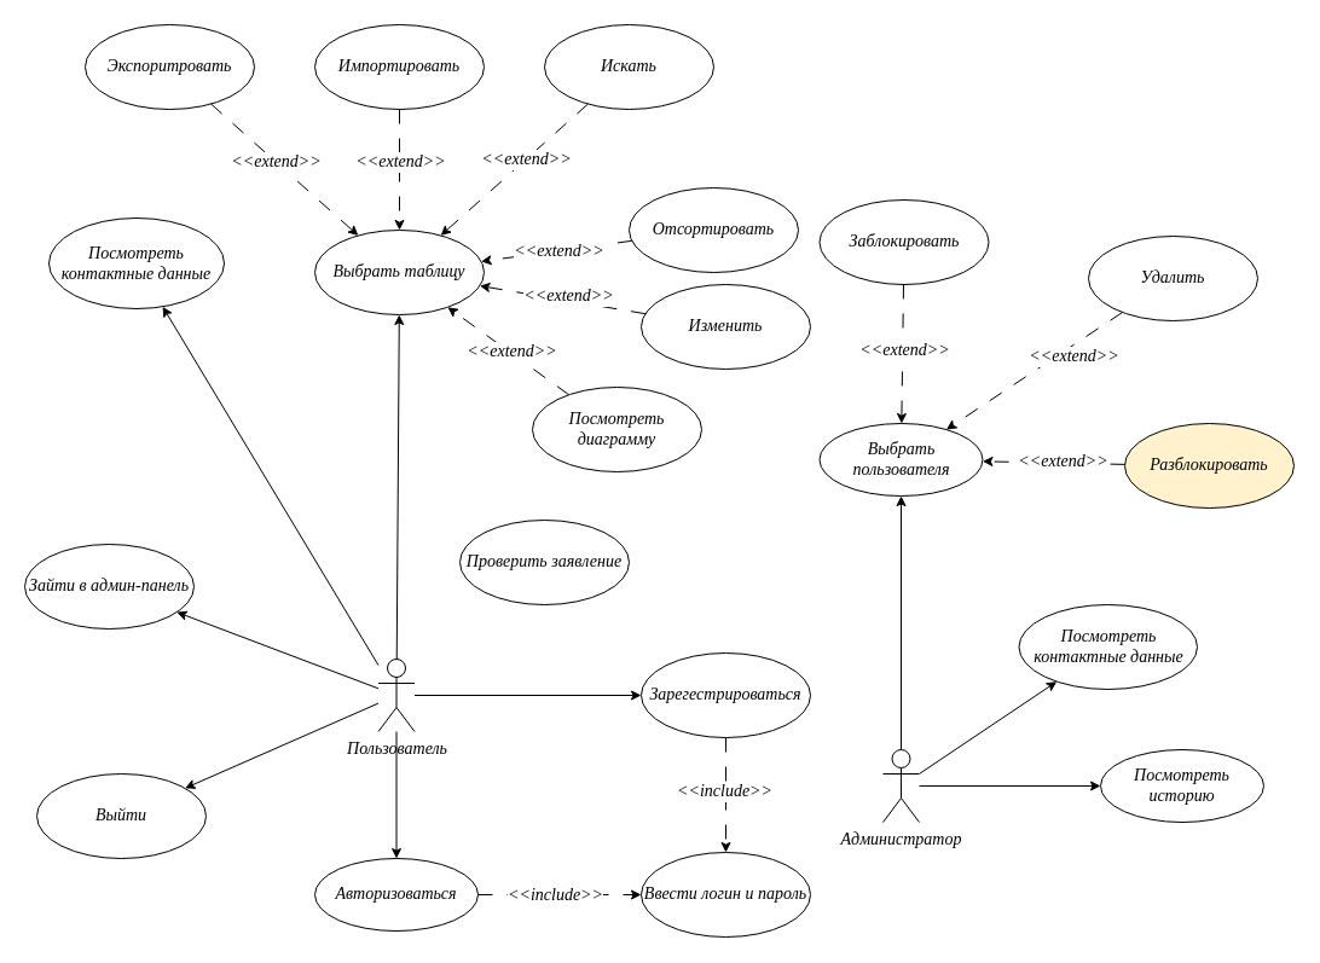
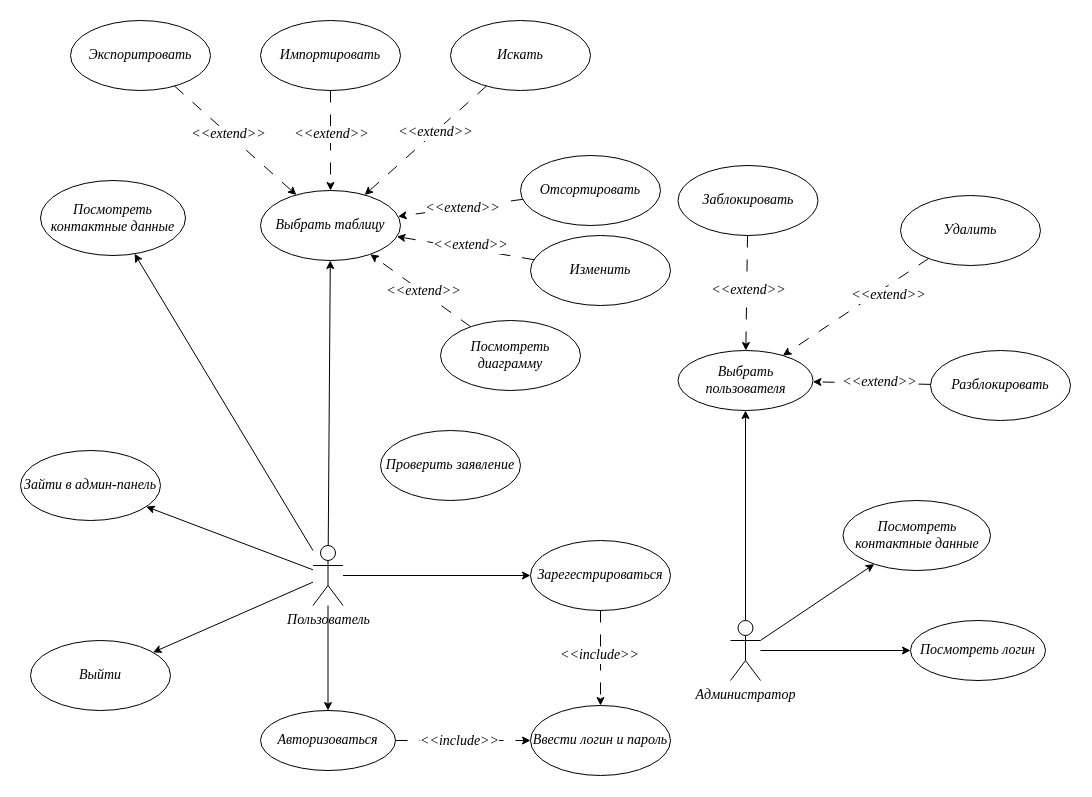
  <mxCell id="0" />
  <mxCell id="1" parent="0" />
  <mxCell id="2" value="Пользователь&lt;br style=&quot;font-size: 14px;&quot;&gt;" style="shape=umlActor;verticalLabelPosition=bottom;verticalAlign=top;html=1;outlineConnect=0;fontFamily=Times New Roman;fontSize=14;fontStyle=2" parent="1" vertex="1"><mxGeometry x="312.5" y="545" width="30" height="60" as="geometry" /></mxCell>
  <mxCell id="3" value="Администратор" style="shape=umlActor;verticalLabelPosition=bottom;verticalAlign=top;html=1;outlineConnect=0;fontSize=14;fontFamily=Times New Roman;fontStyle=2" parent="1" vertex="1"><mxGeometry x="730" y="620" width="30" height="60" as="geometry" /></mxCell>
  <mxCell id="4" value="Авторизоваться" style="ellipse;whiteSpace=wrap;html=1;fontSize=14;fontStyle=2;fontFamily=Times New Roman;" parent="1" vertex="1"><mxGeometry x="260" y="710" width="135" height="60" as="geometry" /></mxCell>
  <mxCell id="5" value="Выбрать пользователя" style="ellipse;whiteSpace=wrap;html=1;fontSize=14;fontStyle=2;fontFamily=Times New Roman;" parent="1" vertex="1"><mxGeometry x="677.5" y="350" width="135" height="60" as="geometry" /></mxCell>
  <mxCell id="6" value="Посмотреть контактные данные" style="ellipse;whiteSpace=wrap;html=1;fontSize=14;fontStyle=2;fontFamily=Times New Roman;" parent="1" vertex="1"><mxGeometry x="40" y="180" width="145" height="75" as="geometry" /></mxCell>
  <mxCell id="7" value="" style="endArrow=classic;html=1;rounded=0;fontSize=14;fontStyle=2;fontFamily=Times New Roman;" parent="1" source="2" target="6" edge="1"><mxGeometry width="50" height="50" relative="1" as="geometry"><mxPoint x="530" y="400" as="sourcePoint" /><mxPoint x="580" y="350" as="targetPoint" /></mxGeometry></mxCell>
  <mxCell id="8" value="" style="endArrow=classic;html=1;rounded=0;fontSize=14;fontStyle=2;fontFamily=Times New Roman;" parent="1" source="2" target="4" edge="1"><mxGeometry width="50" height="50" relative="1" as="geometry"><mxPoint x="410" y="334" as="sourcePoint" /><mxPoint x="356" y="311" as="targetPoint" /></mxGeometry></mxCell>
  <mxCell id="9" value="" style="endArrow=classic;html=1;rounded=0;fontSize=14;fontStyle=2;fontFamily=Times New Roman;" parent="1" source="3" target="5" edge="1"><mxGeometry width="50" height="50" relative="1" as="geometry"><mxPoint x="780" y="329" as="sourcePoint" /><mxPoint x="719" y="325" as="targetPoint" /></mxGeometry></mxCell>
  <mxCell id="10" value="Посмотреть контактные данные" style="ellipse;whiteSpace=wrap;html=1;fontSize=14;fontStyle=2;fontFamily=Times New Roman;" parent="1" vertex="1"><mxGeometry x="842.5" y="500" width="147.5" height="70" as="geometry" /></mxCell>
  <mxCell id="11" value="" style="endArrow=classic;html=1;rounded=0;fontSize=14;fontStyle=2;fontFamily=Times New Roman;" parent="1" source="3" target="10" edge="1"><mxGeometry width="50" height="50" relative="1" as="geometry"><mxPoint x="710" y="460" as="sourcePoint" /><mxPoint x="760" y="410" as="targetPoint" /></mxGeometry></mxCell>
- <mxCell id="12" value="Посмотреть историю" style="ellipse;whiteSpace=wrap;html=1;fontSize=14;fontStyle=2;fontFamily=Times New Roman;" parent="1" vertex="1"><mxGeometry x="910" y="620" width="135" height="60" as="geometry" /></mxCell>
+ <mxCell id="12" value="Посмотреть логин" style="ellipse;whiteSpace=wrap;html=1;fontSize=14;fontStyle=2;fontFamily=Times New Roman;" parent="1" vertex="1"><mxGeometry x="910" y="620" width="135" height="60" as="geometry" /></mxCell>
  <mxCell id="13" value="" style="endArrow=classic;html=1;rounded=0;fontSize=14;fontStyle=2;fontFamily=Times New Roman;" parent="1" source="3" target="12" edge="1"><mxGeometry width="50" height="50" relative="1" as="geometry"><mxPoint x="720" y="510" as="sourcePoint" /><mxPoint x="770" y="460" as="targetPoint" /></mxGeometry></mxCell>
  <mxCell id="14" value="Зарегестрироваться" style="ellipse;whiteSpace=wrap;html=1;fontSize=14;fontStyle=2;fontFamily=Times New Roman;" vertex="1" parent="1"><mxGeometry x="530" y="540" width="140" height="70" as="geometry" /></mxCell>
  <mxCell id="15" value="" style="endArrow=classic;html=1;rounded=0;fontSize=14;fontStyle=2;fontFamily=Times New Roman;" edge="1" parent="1" source="2" target="14"><mxGeometry width="50" height="50" relative="1" as="geometry"><mxPoint x="375" y="449" as="sourcePoint" /><mxPoint x="458" y="415" as="targetPoint" /></mxGeometry></mxCell>
  <mxCell id="16" value="Ввести логин и пароль" style="ellipse;whiteSpace=wrap;html=1;fontSize=14;fontStyle=2;fontFamily=Times New Roman;" vertex="1" parent="1"><mxGeometry x="530" y="705" width="140" height="70" as="geometry" /></mxCell>
  <mxCell id="17" value="" style="endArrow=classic;html=1;rounded=0;dashed=1;dashPattern=12 12;fontSize=14;fontStyle=2;fontFamily=Times New Roman;" edge="1" parent="1" source="4" target="16"><mxGeometry width="50" height="50" relative="1" as="geometry"><mxPoint x="385" y="459" as="sourcePoint" /><mxPoint x="468" y="425" as="targetPoint" /></mxGeometry></mxCell>
  <mxCell id="18" value="&amp;lt;&amp;lt;include&amp;gt;&amp;gt;" style="edgeLabel;html=1;align=center;verticalAlign=middle;resizable=0;points=[];fontSize=14;fontStyle=2;fontFamily=Times New Roman;" vertex="1" connectable="0" parent="17"><mxGeometry x="-0.069" relative="1" as="geometry"><mxPoint as="offset" /></mxGeometry></mxCell>
  <mxCell id="19" value="" style="endArrow=classic;html=1;rounded=0;dashed=1;dashPattern=12 12;fontSize=14;fontStyle=2;fontFamily=Times New Roman;" edge="1" parent="1" source="14" target="16"><mxGeometry width="50" height="50" relative="1" as="geometry"><mxPoint x="395" y="469" as="sourcePoint" /><mxPoint x="478" y="435" as="targetPoint" /></mxGeometry></mxCell>
  <mxCell id="20" value="&amp;lt;&amp;lt;include&amp;gt;&amp;gt;" style="edgeLabel;html=1;align=center;verticalAlign=middle;resizable=0;points=[];fontSize=14;fontStyle=2;fontFamily=Times New Roman;" vertex="1" connectable="0" parent="19"><mxGeometry x="-0.076" y="-2" relative="1" as="geometry"><mxPoint as="offset" /></mxGeometry></mxCell>
  <mxCell id="21" value="Выйти" style="ellipse;whiteSpace=wrap;html=1;fontSize=14;fontStyle=2;fontFamily=Times New Roman;" vertex="1" parent="1"><mxGeometry x="30" y="640" width="140" height="70" as="geometry" /></mxCell>
  <mxCell id="22" value="" style="endArrow=classic;html=1;rounded=0;fontSize=14;fontStyle=2;fontFamily=Times New Roman;" edge="1" parent="1" source="2" target="21"><mxGeometry width="50" height="50" relative="1" as="geometry"><mxPoint x="415" y="489" as="sourcePoint" /><mxPoint x="498" y="455" as="targetPoint" /></mxGeometry></mxCell>
  <mxCell id="23" value="Выбрать таблицу" style="ellipse;whiteSpace=wrap;html=1;fontSize=14;fontStyle=2;fontFamily=Times New Roman;" vertex="1" parent="1"><mxGeometry x="260" y="190" width="140" height="70" as="geometry" /></mxCell>
  <mxCell id="24" value="" style="endArrow=classic;html=1;rounded=0;fontSize=14;fontStyle=2;fontFamily=Times New Roman;" edge="1" parent="1" source="2" target="23"><mxGeometry width="50" height="50" relative="1" as="geometry"><mxPoint x="455" y="529" as="sourcePoint" /><mxPoint x="538" y="495" as="targetPoint" /></mxGeometry></mxCell>
  <mxCell id="25" value="Экспоритровать" style="ellipse;whiteSpace=wrap;html=1;fontSize=14;fontStyle=2;fontFamily=Times New Roman;" vertex="1" parent="1"><mxGeometry x="70" y="20" width="140" height="70" as="geometry" /></mxCell>
  <mxCell id="26" value="Импортировать" style="ellipse;whiteSpace=wrap;html=1;fontSize=14;fontStyle=2;fontFamily=Times New Roman;" vertex="1" parent="1"><mxGeometry x="260" y="20" width="140" height="70" as="geometry" /></mxCell>
  <mxCell id="27" value="" style="endArrow=classic;html=1;rounded=0;dashed=1;dashPattern=12 12;fontSize=14;fontStyle=2;fontFamily=Times New Roman;" edge="1" parent="1" source="25" target="23"><mxGeometry width="50" height="50" relative="1" as="geometry"><mxPoint x="465" y="539" as="sourcePoint" /><mxPoint x="548" y="505" as="targetPoint" /></mxGeometry></mxCell>
  <mxCell id="28" value="&amp;lt;&amp;lt;extend&amp;gt;&amp;gt;" style="edgeLabel;html=1;align=center;verticalAlign=middle;resizable=0;points=[];fontSize=14;fontStyle=2;fontFamily=Times New Roman;" vertex="1" connectable="0" parent="27"><mxGeometry x="-0.113" relative="1" as="geometry"><mxPoint as="offset" /></mxGeometry></mxCell>
  <mxCell id="29" value="" style="endArrow=classic;html=1;rounded=0;dashed=1;dashPattern=12 12;fontSize=14;fontStyle=2;fontFamily=Times New Roman;" edge="1" parent="1" source="26" target="23"><mxGeometry width="50" height="50" relative="1" as="geometry"><mxPoint x="475" y="549" as="sourcePoint" /><mxPoint x="558" y="515" as="targetPoint" /></mxGeometry></mxCell>
  <mxCell id="30" value="&amp;lt;&amp;lt;extend&amp;gt;&amp;gt;" style="edgeLabel;html=1;align=center;verticalAlign=middle;resizable=0;points=[];fontSize=14;fontStyle=2;fontFamily=Times New Roman;" vertex="1" connectable="0" parent="29"><mxGeometry x="-0.132" relative="1" as="geometry"><mxPoint as="offset" /></mxGeometry></mxCell>
  <mxCell id="31" value="Искать" style="ellipse;whiteSpace=wrap;html=1;fontSize=14;fontStyle=2;fontFamily=Times New Roman;" vertex="1" parent="1"><mxGeometry x="450" y="20" width="140" height="70" as="geometry" /></mxCell>
  <mxCell id="32" value="" style="endArrow=classic;html=1;rounded=0;dashed=1;dashPattern=12 12;fontSize=14;fontStyle=2;fontFamily=Times New Roman;" edge="1" parent="1" source="31" target="23"><mxGeometry width="50" height="50" relative="1" as="geometry"><mxPoint x="485" y="559" as="sourcePoint" /><mxPoint x="568" y="525" as="targetPoint" /></mxGeometry></mxCell>
  <mxCell id="33" value="&amp;lt;&amp;lt;extend&amp;gt;&amp;gt;" style="edgeLabel;html=1;align=center;verticalAlign=middle;resizable=0;points=[];fontSize=14;fontStyle=2;fontFamily=Times New Roman;" vertex="1" connectable="0" parent="32"><mxGeometry x="-0.16" relative="1" as="geometry"><mxPoint as="offset" /></mxGeometry></mxCell>
  <mxCell id="34" value="Отсортировать" style="ellipse;whiteSpace=wrap;html=1;fontSize=14;fontStyle=2;fontFamily=Times New Roman;" vertex="1" parent="1"><mxGeometry x="520" y="155" width="140" height="70" as="geometry" /></mxCell>
  <mxCell id="35" value="" style="endArrow=classic;html=1;rounded=0;dashed=1;dashPattern=12 12;fontSize=14;fontStyle=2;fontFamily=Times New Roman;" edge="1" parent="1" source="34" target="23"><mxGeometry width="50" height="50" relative="1" as="geometry"><mxPoint x="495" y="569" as="sourcePoint" /><mxPoint x="578" y="535" as="targetPoint" /></mxGeometry></mxCell>
  <mxCell id="36" value="&amp;lt;&amp;lt;extend&amp;gt;&amp;gt;" style="edgeLabel;html=1;align=center;verticalAlign=middle;resizable=0;points=[];fontSize=14;fontStyle=2;fontFamily=Times New Roman;" vertex="1" connectable="0" parent="35"><mxGeometry x="-0.028" relative="1" as="geometry"><mxPoint as="offset" /></mxGeometry></mxCell>
  <mxCell id="37" value="Изменить" style="ellipse;whiteSpace=wrap;html=1;fontSize=14;fontStyle=2;fontFamily=Times New Roman;" vertex="1" parent="1"><mxGeometry x="530" y="235" width="140" height="70" as="geometry" /></mxCell>
  <mxCell id="38" value="Посмотреть диаграмму" style="ellipse;whiteSpace=wrap;html=1;fontSize=14;fontStyle=2;fontFamily=Times New Roman;" vertex="1" parent="1"><mxGeometry x="440" y="320" width="140" height="70" as="geometry" /></mxCell>
  <mxCell id="39" value="" style="endArrow=classic;html=1;rounded=0;dashed=1;dashPattern=12 12;fontSize=14;fontStyle=2;fontFamily=Times New Roman;" edge="1" parent="1" source="38" target="23"><mxGeometry width="50" height="50" relative="1" as="geometry"><mxPoint x="505" y="579" as="sourcePoint" /><mxPoint x="588" y="545" as="targetPoint" /></mxGeometry></mxCell>
  <mxCell id="40" value="&amp;lt;&amp;lt;extend&amp;gt;&amp;gt;" style="edgeLabel;html=1;align=center;verticalAlign=middle;resizable=0;points=[];fontSize=14;fontStyle=2;fontFamily=Times New Roman;" vertex="1" connectable="0" parent="39"><mxGeometry x="-0.032" y="-2" relative="1" as="geometry"><mxPoint y="1" as="offset" /></mxGeometry></mxCell>
  <mxCell id="41" value="" style="endArrow=classic;html=1;rounded=0;dashed=1;dashPattern=12 12;fontSize=14;fontStyle=2;fontFamily=Times New Roman;" edge="1" parent="1" source="37" target="23"><mxGeometry width="50" height="50" relative="1" as="geometry"><mxPoint x="515" y="589" as="sourcePoint" /><mxPoint x="598" y="555" as="targetPoint" /></mxGeometry></mxCell>
  <mxCell id="42" value="&amp;lt;&amp;lt;extend&amp;gt;&amp;gt;" style="edgeLabel;html=1;align=center;verticalAlign=middle;resizable=0;points=[];fontSize=14;fontStyle=2;fontFamily=Times New Roman;" vertex="1" connectable="0" parent="41"><mxGeometry x="-0.049" y="-4" relative="1" as="geometry"><mxPoint as="offset" /></mxGeometry></mxCell>
  <mxCell id="43" value="Зайти в админ-панель" style="ellipse;whiteSpace=wrap;html=1;fontSize=14;fontStyle=2;fontFamily=Times New Roman;" vertex="1" parent="1"><mxGeometry x="20" y="450" width="140" height="70" as="geometry" /></mxCell>
  <mxCell id="44" value="Удалить" style="ellipse;whiteSpace=wrap;html=1;fontSize=14;fontStyle=2;fontFamily=Times New Roman;" vertex="1" parent="1"><mxGeometry x="900" y="195" width="140" height="70" as="geometry" /></mxCell>
  <mxCell id="45" value="Заблокировать" style="ellipse;whiteSpace=wrap;html=1;fontSize=14;fontStyle=2;fontFamily=Times New Roman;" vertex="1" parent="1"><mxGeometry x="677.5" y="165" width="140" height="70" as="geometry" /></mxCell>
- <mxCell id="46" value="Разблокировать" style="ellipse;whiteSpace=wrap;html=1;fontSize=14;fontStyle=2;fontFamily=Times New Roman;fillColor=#fff2cc;" vertex="1" parent="1"><mxGeometry x="930" y="350" width="140" height="70" as="geometry" /></mxCell>
+ <mxCell id="46" value="Разблокировать" style="ellipse;whiteSpace=wrap;html=1;fontSize=14;fontStyle=2;fontFamily=Times New Roman;" vertex="1" parent="1"><mxGeometry x="930" y="350" width="140" height="70" as="geometry" /></mxCell>
  <mxCell id="47" value="" style="endArrow=classic;html=1;rounded=0;dashed=1;dashPattern=12 12;fontSize=14;fontStyle=2;fontFamily=Times New Roman;" edge="1" parent="1" source="45" target="5"><mxGeometry width="50" height="50" relative="1" as="geometry"><mxPoint x="525" y="599" as="sourcePoint" /><mxPoint x="608" y="565" as="targetPoint" /></mxGeometry></mxCell>
  <mxCell id="48" value="&amp;lt;&amp;lt;extend&amp;gt;&amp;gt;" style="edgeLabel;html=1;align=center;verticalAlign=middle;resizable=0;points=[];fontSize=14;fontStyle=2;fontFamily=Times New Roman;" vertex="1" connectable="0" parent="47"><mxGeometry x="-0.062" y="1" relative="1" as="geometry"><mxPoint as="offset" /></mxGeometry></mxCell>
  <mxCell id="49" value="" style="endArrow=classic;html=1;rounded=0;dashed=1;dashPattern=12 12;fontSize=14;fontStyle=2;fontFamily=Times New Roman;" edge="1" parent="1" source="46" target="5"><mxGeometry width="50" height="50" relative="1" as="geometry"><mxPoint x="535" y="609" as="sourcePoint" /><mxPoint x="618" y="575" as="targetPoint" /></mxGeometry></mxCell>
  <mxCell id="50" value="&amp;lt;&amp;lt;extend&amp;gt;&amp;gt;" style="edgeLabel;html=1;align=center;verticalAlign=middle;resizable=0;points=[];fontSize=14;fontStyle=2;fontFamily=Times New Roman;" vertex="1" connectable="0" parent="49"><mxGeometry x="-0.326" y="-1" relative="1" as="geometry"><mxPoint x="-12" y="-1" as="offset" /></mxGeometry></mxCell>
  <mxCell id="51" value="" style="endArrow=classic;html=1;rounded=0;dashed=1;dashPattern=12 12;fontSize=14;fontStyle=2;fontFamily=Times New Roman;" edge="1" parent="1" source="44" target="5"><mxGeometry width="50" height="50" relative="1" as="geometry"><mxPoint x="545" y="619" as="sourcePoint" /><mxPoint x="628" y="585" as="targetPoint" /></mxGeometry></mxCell>
  <mxCell id="52" value="&amp;lt;&amp;lt;extend&amp;gt;&amp;gt;" style="edgeLabel;html=1;align=center;verticalAlign=middle;resizable=0;points=[];fontSize=14;fontStyle=2;fontFamily=Times New Roman;" vertex="1" connectable="0" parent="51"><mxGeometry x="-0.448" y="-2" relative="1" as="geometry"><mxPoint y="12" as="offset" /></mxGeometry></mxCell>
  <mxCell id="53" value="" style="endArrow=classic;html=1;rounded=0;fontSize=14;fontStyle=2;fontFamily=Times New Roman;" edge="1" parent="1" source="2" target="43"><mxGeometry width="50" height="50" relative="1" as="geometry"><mxPoint x="325" y="375" as="sourcePoint" /><mxPoint x="170" y="379" as="targetPoint" /></mxGeometry></mxCell>
  <mxCell id="54" value="Проверить заявление" style="ellipse;whiteSpace=wrap;html=1;fontSize=14;fontStyle=2;fontFamily=Times New Roman;" vertex="1" parent="1"><mxGeometry x="380" y="430" width="140" height="70" as="geometry" /></mxCell>
